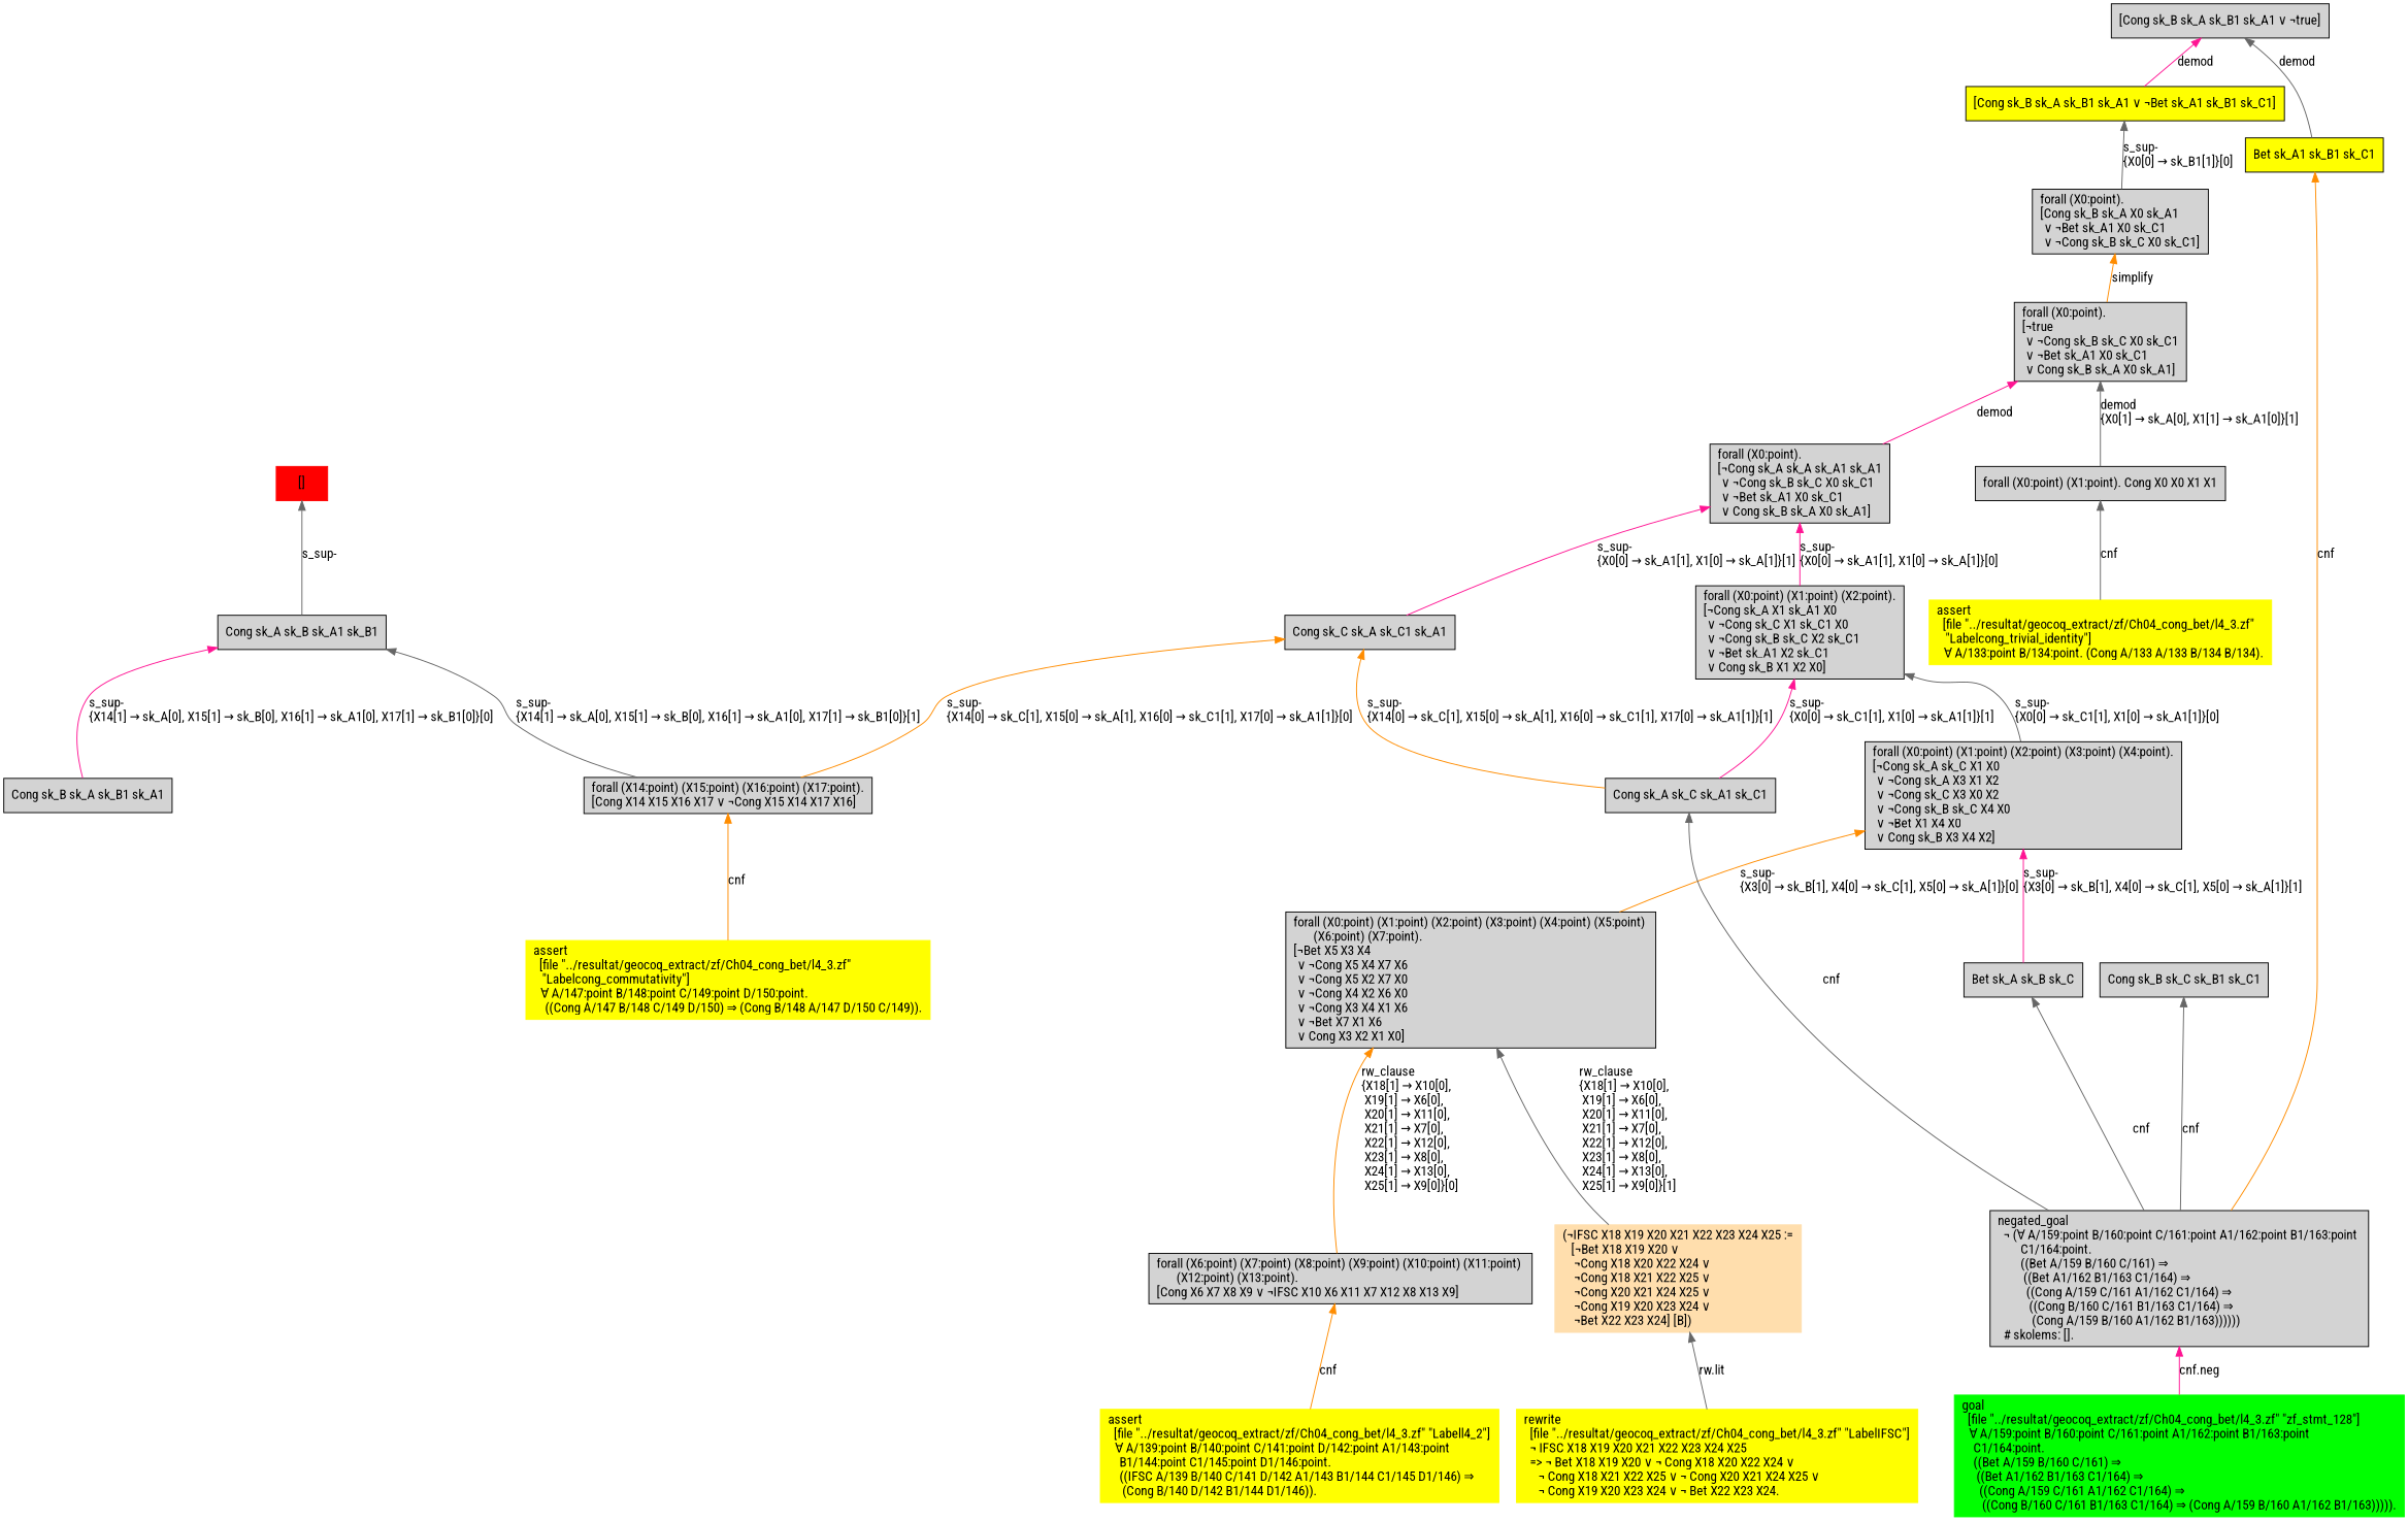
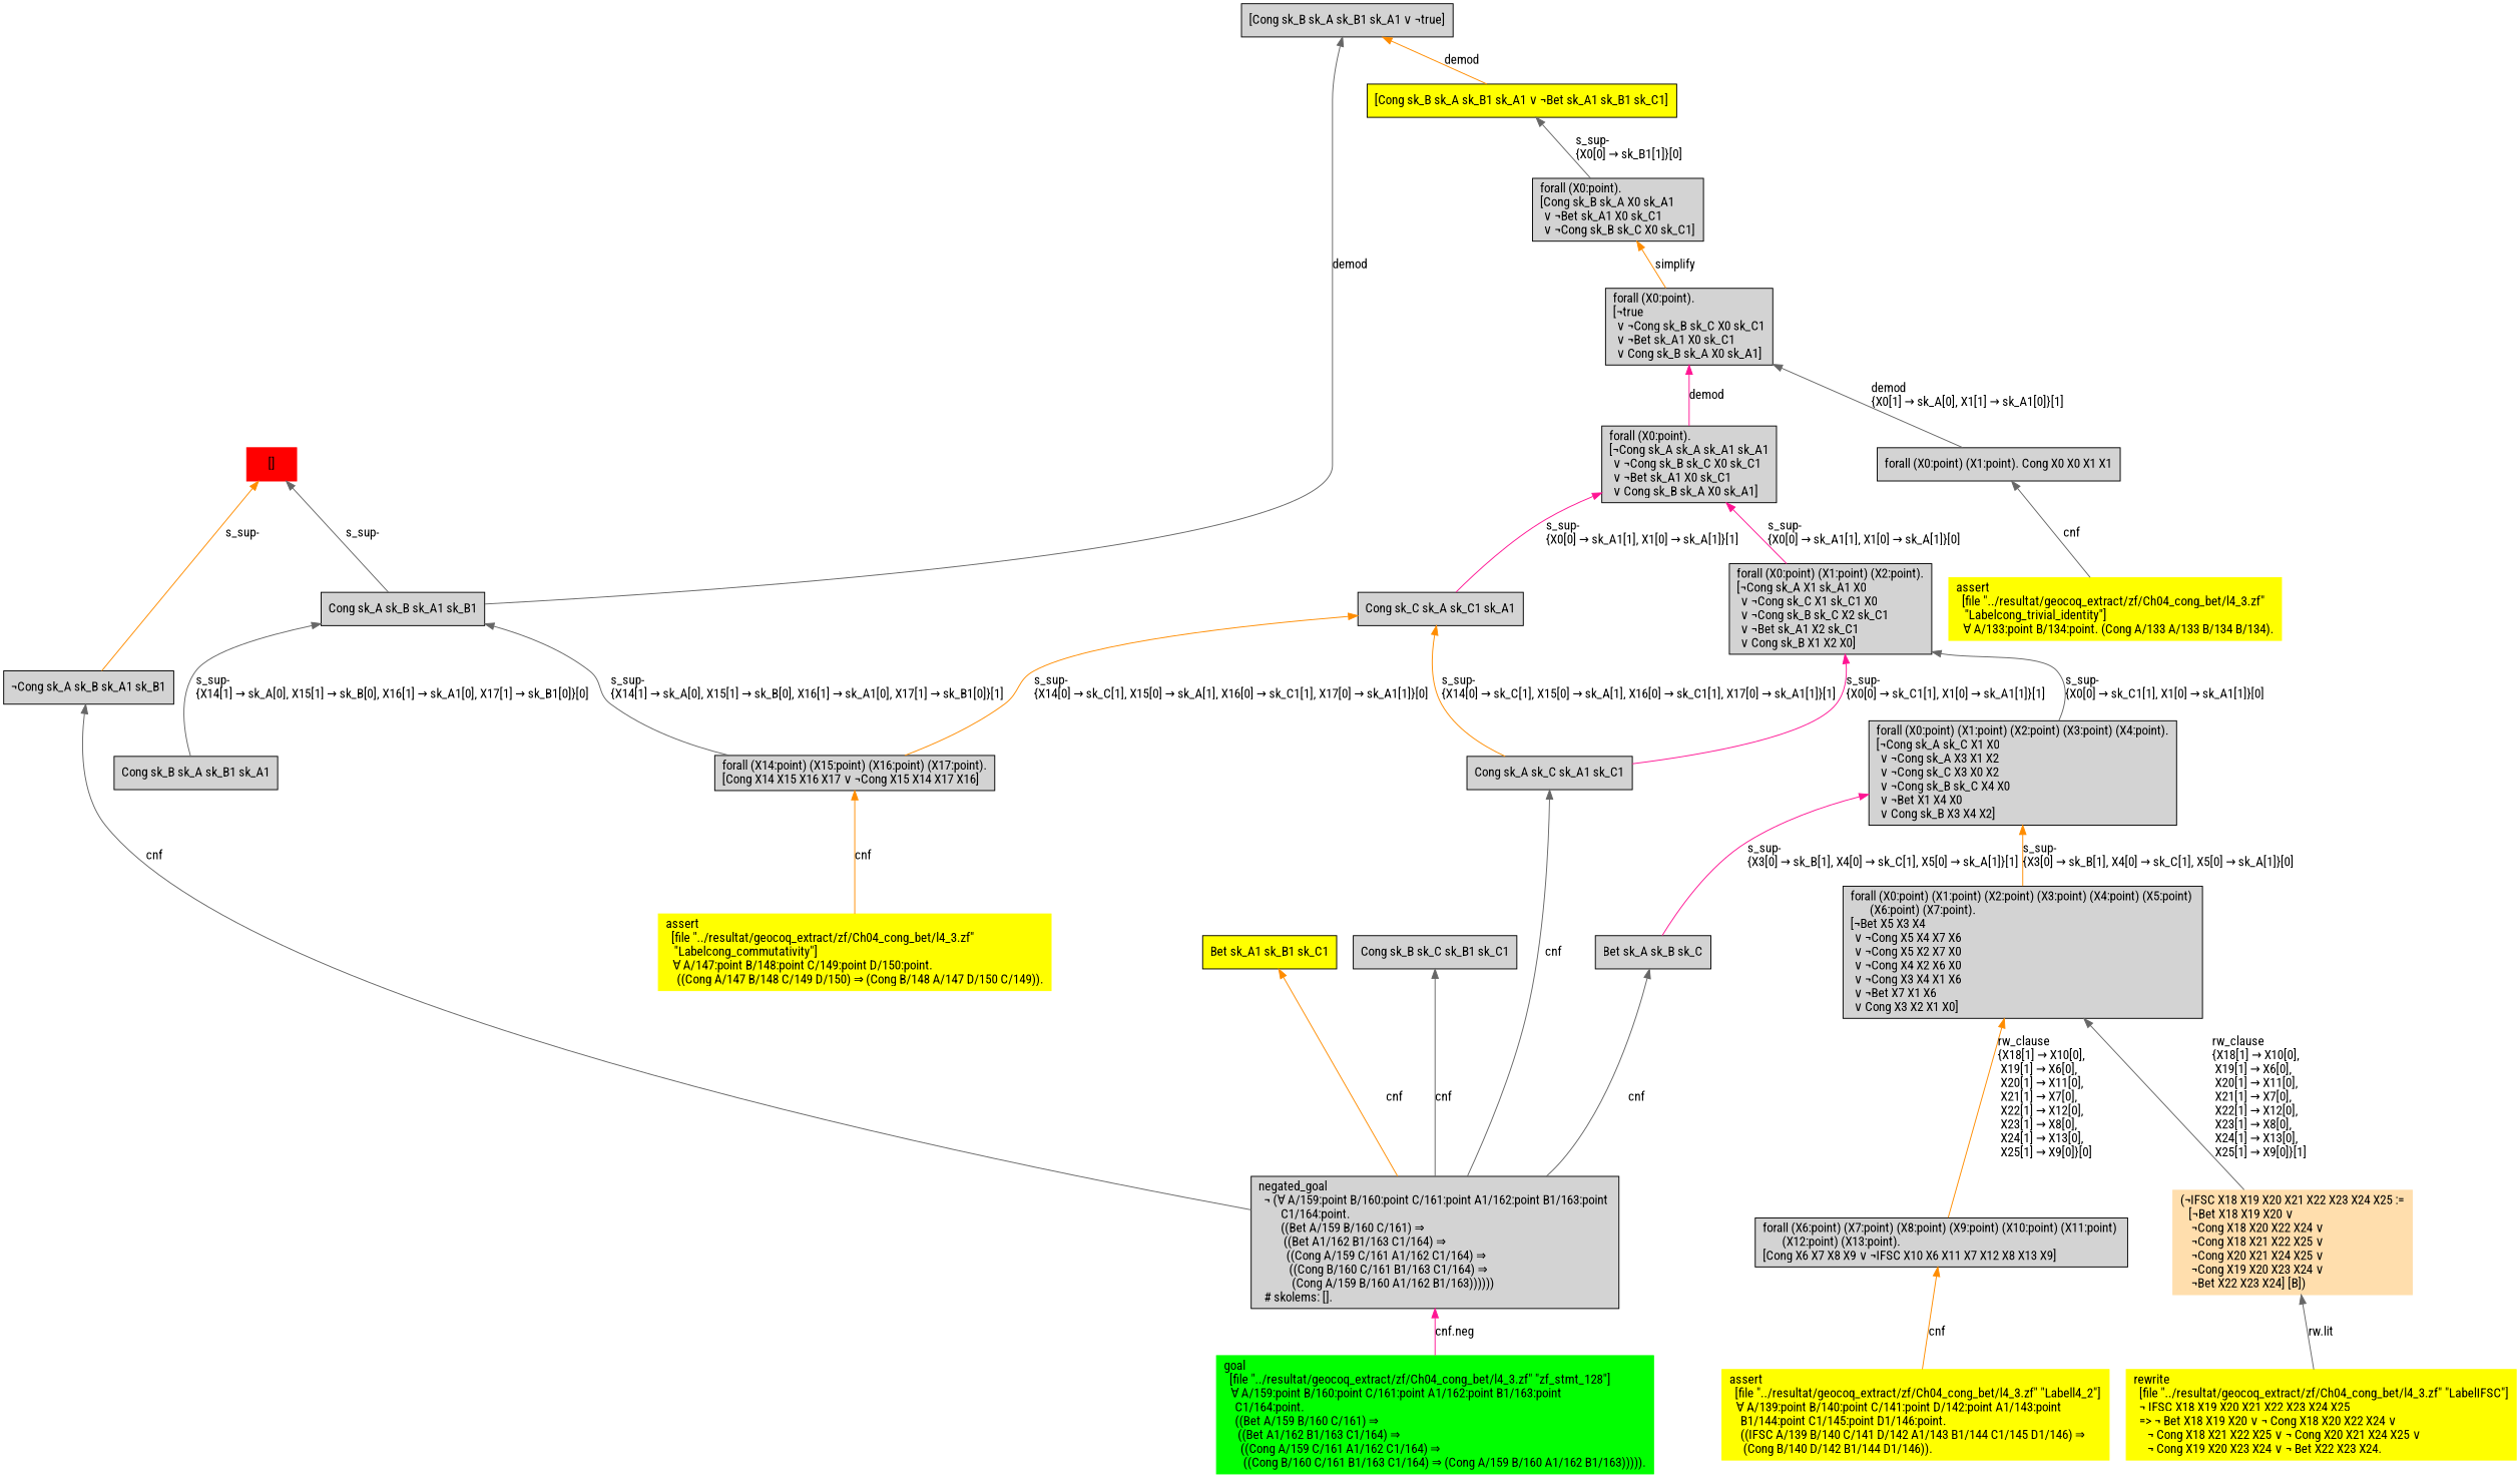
  digraph {
    fontname="Roboto Condensed"
    node [fontname="Roboto Condensed" shape=box style=filled]
    edge [color=gray40 dir=back fontname="Roboto Condensed"]
    n1 [color=red label="[]"]
+   n2 [label="¬Cong sk_A sk_B sk_A1 sk_B1\l"]
    n3 [label="Cong sk_A sk_B sk_A1 sk_B1\l"]
    n4 [label="negated_goal\l  ¬ (∀ A/159:point B/160:point C/161:point A1/162:point B1/163:point \l        C1/164:point.\l        ((Bet A/159 B/160 C/161) ⇒\l         ((Bet A1/162 B1/163 C1/164) ⇒\l          ((Cong A/159 C/161 A1/162 C1/164) ⇒\l           ((Cong B/160 C/161 B1/163 C1/164) ⇒\l            (Cong A/159 B/160 A1/162 B1/163))))))\l  # skolems: [].\l"]
    n5 [label="forall (X14:point) (X15:point) (X16:point) (X17:point).\l[Cong X14 X15 X16 X17 ∨ ¬Cong X15 X14 X17 X16]\l"]
    n6 [label="Cong sk_B sk_A sk_B1 sk_A1\l"]
    n7 [color=green label="goal\l  [file \"../resultat/geocoq_extract/zf/Ch04_cong_bet/l4_3.zf\" \"zf_stmt_128\"]\l  ∀ A/159:point B/160:point C/161:point A1/162:point B1/163:point \l    C1/164:point.\l    ((Bet A/159 B/160 C/161) ⇒\l     ((Bet A1/162 B1/163 C1/164) ⇒\l      ((Cong A/159 C/161 A1/162 C1/164) ⇒\l       ((Cong B/160 C/161 B1/163 C1/164) ⇒ (Cong A/159 B/160 A1/162 B1/163))))).\l"]
    n8 [color=yellow label="assert\l  [file \"../resultat/geocoq_extract/zf/Ch04_cong_bet/l4_3.zf\" \l   \"Labelcong_commutativity\"]\l  ∀ A/147:point B/148:point C/149:point D/150:point.\l    ((Cong A/147 B/148 C/149 D/150) ⇒ (Cong B/148 A/147 D/150 C/149)).\l"]
    n9 [label="[Cong sk_B sk_A sk_B1 sk_A1 ∨ ¬true]\l"]
    n10 [fillcolor=yellow label="Bet sk_A1 sk_B1 sk_C1\l"]
    n11 [fillcolor=yellow label="[Cong sk_B sk_A sk_B1 sk_A1 ∨ ¬Bet sk_A1 sk_B1 sk_C1]\l"]
    n12 [label="forall (X0:point).\l[Cong sk_B sk_A X0 sk_A1\l ∨ ¬Bet sk_A1 X0 sk_C1\l ∨ ¬Cong sk_B sk_C X0 sk_C1]\l"]
    n13 [label="forall (X0:point).\l[¬true\l ∨ ¬Cong sk_B sk_C X0 sk_C1\l ∨ ¬Bet sk_A1 X0 sk_C1\l ∨ Cong sk_B sk_A X0 sk_A1]\l"]
    n14 [label="Cong sk_B sk_C sk_B1 sk_C1\l"]
    n15 [label="forall (X0:point) (X1:point). Cong X0 X0 X1 X1\l"]
    n16 [label="forall (X0:point).\l[¬Cong sk_A sk_A sk_A1 sk_A1\l ∨ ¬Cong sk_B sk_C X0 sk_C1\l ∨ ¬Bet sk_A1 X0 sk_C1\l ∨ Cong sk_B sk_A X0 sk_A1]\l"]
    n17 [color=yellow label="assert\l  [file \"../resultat/geocoq_extract/zf/Ch04_cong_bet/l4_3.zf\" \l   \"Labelcong_trivial_identity\"]\l  ∀ A/133:point B/134:point. (Cong A/133 A/133 B/134 B/134).\l"]
    n18 [label="forall (X0:point) (X1:point) (X2:point).\l[¬Cong sk_A X1 sk_A1 X0\l ∨ ¬Cong sk_C X1 sk_C1 X0\l ∨ ¬Cong sk_B sk_C X2 sk_C1\l ∨ ¬Bet sk_A1 X2 sk_C1\l ∨ Cong sk_B X1 X2 X0]\l"]
    n19 [label="Cong sk_C sk_A sk_C1 sk_A1\l"]
    n20 [label="forall (X0:point) (X1:point) (X2:point) (X3:point) (X4:point).\l[¬Cong sk_A sk_C X1 X0\l ∨ ¬Cong sk_A X3 X1 X2\l ∨ ¬Cong sk_C X3 X0 X2\l ∨ ¬Cong sk_B sk_C X4 X0\l ∨ ¬Bet X1 X4 X0\l ∨ Cong sk_B X3 X4 X2]\l"]
    n21 [label="Cong sk_A sk_C sk_A1 sk_C1\l"]
    n22 [label="forall (X0:point) (X1:point) (X2:point) (X3:point) (X4:point) (X5:point) \l       (X6:point) (X7:point).\l[¬Bet X5 X3 X4\l ∨ ¬Cong X5 X4 X7 X6\l ∨ ¬Cong X5 X2 X7 X0\l ∨ ¬Cong X4 X2 X6 X0\l ∨ ¬Cong X3 X4 X1 X6\l ∨ ¬Bet X7 X1 X6\l ∨ Cong X3 X2 X1 X0]\l"]
    n23 [label="Bet sk_A sk_B sk_C\l"]
    n24 [color=navajowhite label="(¬IFSC X18 X19 X20 X21 X22 X23 X24 X25 :=\l   [¬Bet X18 X19 X20 ∨ \l    ¬Cong X18 X20 X22 X24 ∨ \l    ¬Cong X18 X21 X22 X25 ∨ \l    ¬Cong X20 X21 X24 X25 ∨ \l    ¬Cong X19 X20 X23 X24 ∨ \l    ¬Bet X22 X23 X24] [B])\l"]
    n25 [label="forall (X6:point) (X7:point) (X8:point) (X9:point) (X10:point) (X11:point) \l       (X12:point) (X13:point).\l[Cong X6 X7 X8 X9 ∨ ¬IFSC X10 X6 X11 X7 X12 X8 X13 X9]\l"]
    n26 [color=yellow label="rewrite\l  [file \"../resultat/geocoq_extract/zf/Ch04_cong_bet/l4_3.zf\" \"LabelIFSC\"]\l  ¬ IFSC X18 X19 X20 X21 X22 X23 X24 X25\l  =\> ¬ Bet X18 X19 X20 ∨ ¬ Cong X18 X20 X22 X24 ∨ \l     ¬ Cong X18 X21 X22 X25 ∨ ¬ Cong X20 X21 X24 X25 ∨ \l     ¬ Cong X19 X20 X23 X24 ∨ ¬ Bet X22 X23 X24.\l"]
    n27 [color=yellow label="assert\l  [file \"../resultat/geocoq_extract/zf/Ch04_cong_bet/l4_3.zf\" \"Labell4_2\"]\l  ∀ A/139:point B/140:point C/141:point D/142:point A1/143:point \l    B1/144:point C1/145:point D1/146:point.\l    ((IFSC A/139 B/140 C/141 D/142 A1/143 B1/144 C1/145 D1/146) ⇒\l     (Cong B/140 D/142 B1/144 D1/146)).\l"]
+   n1 -> n2 [color=darkorange label="s_sup-\l"]
    n1 -> n3 [label="s_sup-\l"]
+   n2 -> n4 [label=cnf]
    n3 -> n5 [label="s_sup-\l\{X14[1] → sk_A[0], X15[1] → sk_B[0], X16[1] → sk_A1[0], X17[1] → sk_B1[0]\}[1]\l"]
-   n3 -> n6 [color=deeppink label="s_sup-\l\{X14[1] → sk_A[0], X15[1] → sk_B[0], X16[1] → sk_A1[0], X17[1] → sk_B1[0]\}[0]\l"]
+   n3 -> n6 [label="s_sup-\l\{X14[1] → sk_A[0], X15[1] → sk_B[0], X16[1] → sk_A1[0], X17[1] → sk_B1[0]\}[0]\l"]
    n4 -> n7 [color=deeppink label="cnf.neg"]
    n5 -> n8 [color=darkorange label=cnf]
-   n9 -> n10 [label=demod]
-   n9 -> n11 [color=deeppink label=demod]
+   n9 -> n3 [label=demod]
+   n9 -> n11 [color=darkorange label=demod]
    n10 -> n4 [color=darkorange label=cnf]
    n11 -> n12 [label="s_sup-\l\{X0[0] → sk_B1[1]\}[0]\l"]
    n12 -> n13 [color=darkorange label=simplify]
    n13 -> n15 [label="demod\l\{X0[1] → sk_A[0], X1[1] → sk_A1[0]\}[1]\l"]
    n13 -> n16 [color=deeppink label=demod]
    n14 -> n4 [label=cnf]
    n15 -> n17 [label=cnf]
    n16 -> n18 [color=deeppink label="s_sup-\l\{X0[0] → sk_A1[1], X1[0] → sk_A[1]\}[0]\l"]
    n16 -> n19 [color=deeppink label="s_sup-\l\{X0[0] → sk_A1[1], X1[0] → sk_A[1]\}[1]\l"]
    n18 -> n20 [label="s_sup-\l\{X0[0] → sk_C1[1], X1[0] → sk_A1[1]\}[0]\l"]
    n18 -> n21 [color=deeppink label="s_sup-\l\{X0[0] → sk_C1[1], X1[0] → sk_A1[1]\}[1]\l"]
    n19 -> n5 [color=darkorange label="s_sup-\l\{X14[0] → sk_C[1], X15[0] → sk_A[1], X16[0] → sk_C1[1], X17[0] → sk_A1[1]\}[0]\l"]
    n19 -> n21 [color=darkorange label="s_sup-\l\{X14[0] → sk_C[1], X15[0] → sk_A[1], X16[0] → sk_C1[1], X17[0] → sk_A1[1]\}[1]\l"]
    n20 -> n22 [color=darkorange label="s_sup-\l\{X3[0] → sk_B[1], X4[0] → sk_C[1], X5[0] → sk_A[1]\}[0]\l"]
    n20 -> n23 [color=deeppink label="s_sup-\l\{X3[0] → sk_B[1], X4[0] → sk_C[1], X5[0] → sk_A[1]\}[1]\l"]
    n21 -> n4 [label=cnf]
    n22 -> n24 [label="rw_clause\l\{X18[1] → X10[0], \l X19[1] → X6[0], \l X20[1] → X11[0], \l X21[1] → X7[0], \l X22[1] → X12[0], \l X23[1] → X8[0], \l X24[1] → X13[0], \l X25[1] → X9[0]\}[1]\l"]
    n22 -> n25 [color=darkorange label="rw_clause\l\{X18[1] → X10[0], \l X19[1] → X6[0], \l X20[1] → X11[0], \l X21[1] → X7[0], \l X22[1] → X12[0], \l X23[1] → X8[0], \l X24[1] → X13[0], \l X25[1] → X9[0]\}[0]\l"]
    n23 -> n4 [label=cnf]
    n24 -> n26 [label="rw.lit"]
    n25 -> n27 [color=darkorange label=cnf]
  }
